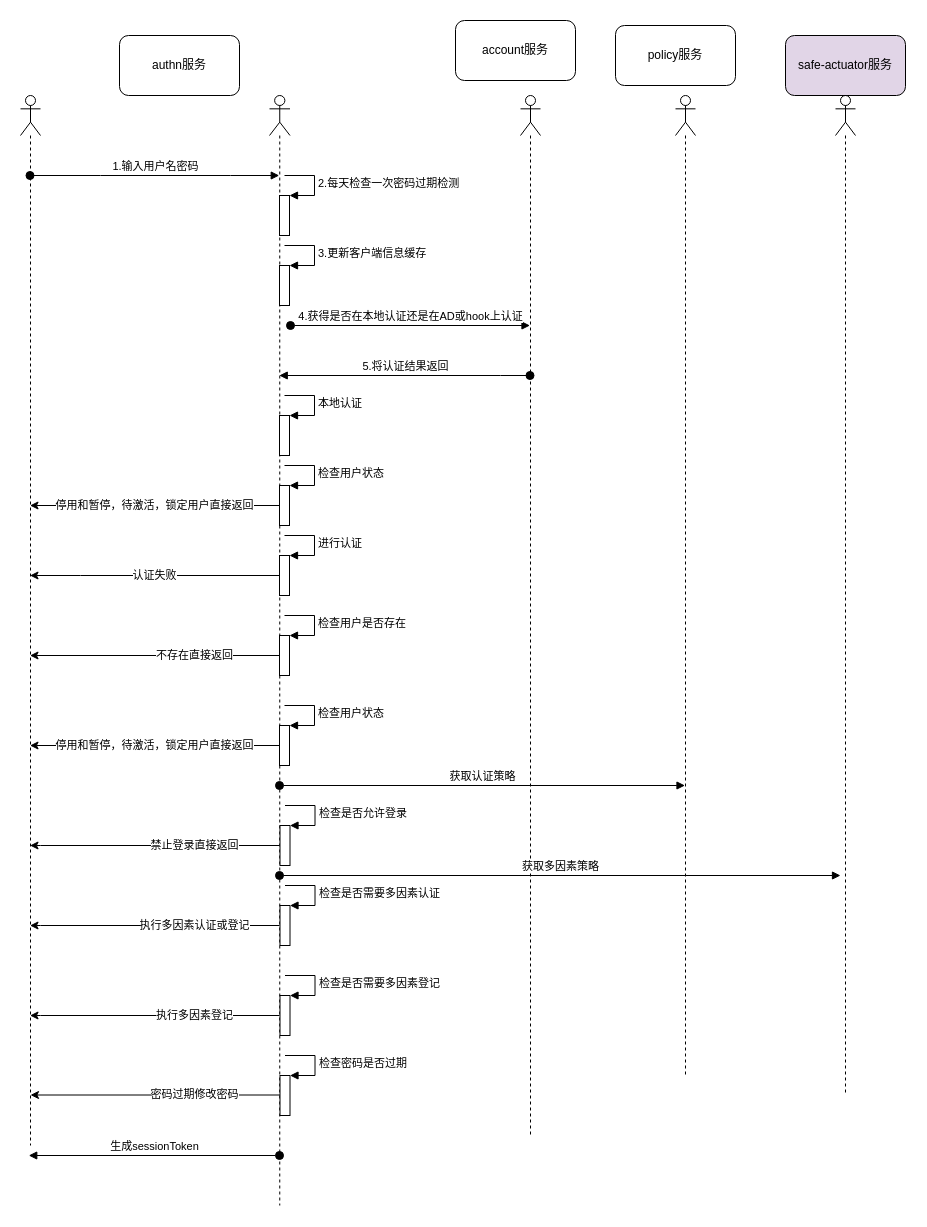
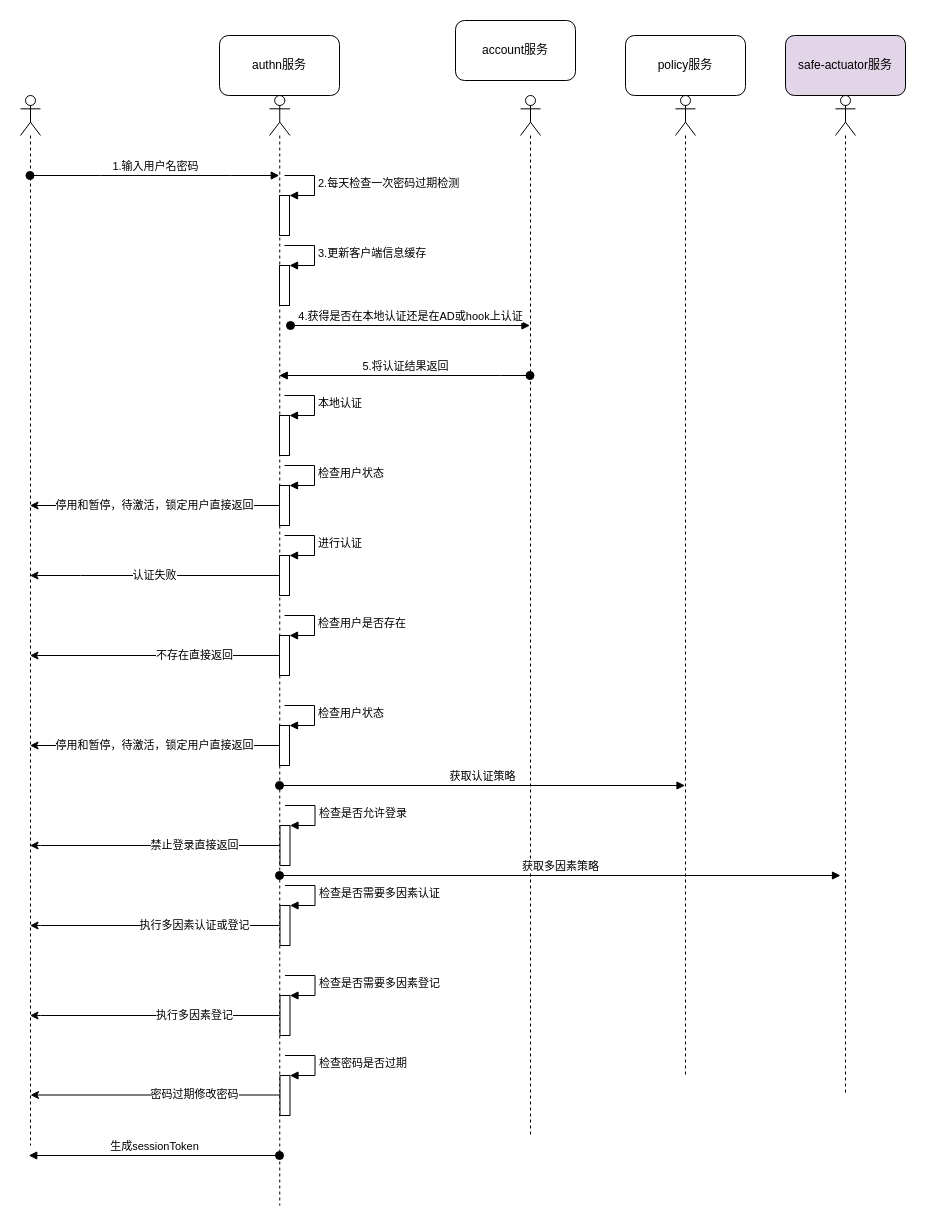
  <mxCell id="0" />
  <mxCell id="1" parent="0" />
  <mxCell id="2" value="" style="shape=umlLifeline;participant=umlActor;perimeter=lifelinePerimeter;whiteSpace=wrap;html=1;container=1;collapsible=0;recursiveResize=0;verticalAlign=top;spacingTop=36;outlineConnect=0;" vertex="1" parent="1"><mxGeometry x="20" y="95" width="20" height="1050" as="geometry" /></mxCell>
  <mxCell id="3" value="" style="shape=umlLifeline;participant=umlActor;perimeter=lifelinePerimeter;whiteSpace=wrap;html=1;container=1;collapsible=0;recursiveResize=0;verticalAlign=top;spacingTop=36;outlineConnect=0;" vertex="1" parent="1"><mxGeometry x="269" y="95" width="20.5" height="1110" as="geometry" /></mxCell>
  <mxCell id="4" value="" style="html=1;points=[];perimeter=orthogonalPerimeter;" vertex="1" parent="3"><mxGeometry x="10" y="100" width="10" height="40" as="geometry" /></mxCell>
  <mxCell id="5" value="&lt;span style=&quot;text-align: center;&quot;&gt;2.每天检查一次密码过期检测&lt;/span&gt;" style="edgeStyle=orthogonalEdgeStyle;html=1;align=left;spacingLeft=2;endArrow=block;rounded=0;entryX=1;entryY=0;" edge="1" target="4" parent="3"><mxGeometry relative="1" as="geometry"><mxPoint x="15" y="80" as="sourcePoint" /><Array as="points"><mxPoint x="45" y="80" /></Array></mxGeometry></mxCell>
  <mxCell id="6" value="" style="html=1;points=[];perimeter=orthogonalPerimeter;" vertex="1" parent="3"><mxGeometry x="10" y="170" width="10" height="40" as="geometry" /></mxCell>
  <mxCell id="7" value="3.更新客户端信息缓存" style="edgeStyle=orthogonalEdgeStyle;html=1;align=left;spacingLeft=2;endArrow=block;rounded=0;entryX=1;entryY=0;" edge="1" target="6" parent="3"><mxGeometry relative="1" as="geometry"><mxPoint x="15" y="150" as="sourcePoint" /><Array as="points"><mxPoint x="45" y="150" /></Array></mxGeometry></mxCell>
  <mxCell id="8" value="" style="html=1;points=[];perimeter=orthogonalPerimeter;" vertex="1" parent="3"><mxGeometry x="10" y="320" width="10" height="40" as="geometry" /></mxCell>
  <mxCell id="9" value="本地认证" style="edgeStyle=orthogonalEdgeStyle;html=1;align=left;spacingLeft=2;endArrow=block;rounded=0;entryX=1;entryY=0;" edge="1" parent="3" target="8"><mxGeometry relative="1" as="geometry"><mxPoint x="15" y="300" as="sourcePoint" /><Array as="points"><mxPoint x="45" y="300" /></Array></mxGeometry></mxCell>
  <mxCell id="10" value="" style="html=1;points=[];perimeter=orthogonalPerimeter;" vertex="1" parent="3"><mxGeometry x="10" y="390" width="10" height="40" as="geometry" /></mxCell>
  <mxCell id="11" value="检查用户状态" style="edgeStyle=orthogonalEdgeStyle;html=1;align=left;spacingLeft=2;endArrow=block;rounded=0;entryX=1;entryY=0;" edge="1" parent="3" target="10"><mxGeometry relative="1" as="geometry"><mxPoint x="15" y="370" as="sourcePoint" /><Array as="points"><mxPoint x="45" y="370" /></Array></mxGeometry></mxCell>
  <mxCell id="12" value="" style="html=1;points=[];perimeter=orthogonalPerimeter;" vertex="1" parent="3"><mxGeometry x="10" y="460" width="10" height="40" as="geometry" /></mxCell>
  <mxCell id="13" value="进行认证" style="edgeStyle=orthogonalEdgeStyle;html=1;align=left;spacingLeft=2;endArrow=block;rounded=0;entryX=1;entryY=0;" edge="1" parent="3" target="12"><mxGeometry relative="1" as="geometry"><mxPoint x="15" y="440" as="sourcePoint" /><Array as="points"><mxPoint x="45" y="440" /></Array></mxGeometry></mxCell>
  <mxCell id="14" value="" style="html=1;points=[];perimeter=orthogonalPerimeter;" vertex="1" parent="3"><mxGeometry x="10" y="540" width="10" height="40" as="geometry" /></mxCell>
  <mxCell id="15" value="检查用户是否存在" style="edgeStyle=orthogonalEdgeStyle;html=1;align=left;spacingLeft=2;endArrow=block;rounded=0;entryX=1;entryY=0;" edge="1" parent="3" target="14"><mxGeometry relative="1" as="geometry"><mxPoint x="15" y="520" as="sourcePoint" /><Array as="points"><mxPoint x="45" y="520" /></Array></mxGeometry></mxCell>
  <mxCell id="16" value="" style="html=1;verticalAlign=bottom;startArrow=oval;endArrow=block;startSize=8;rounded=0;" edge="1" parent="3"><mxGeometry x="-0.284" y="-280" relative="1" as="geometry"><mxPoint x="10.5" y="710" as="sourcePoint" /><mxPoint x="10" y="710" as="targetPoint" /><mxPoint as="offset" /></mxGeometry></mxCell>
  <mxCell id="17" value="" style="html=1;points=[];perimeter=orthogonalPerimeter;" vertex="1" parent="3"><mxGeometry x="10.5" y="730" width="10" height="40" as="geometry" /></mxCell>
  <mxCell id="18" value="检查是否允许登录" style="edgeStyle=orthogonalEdgeStyle;html=1;align=left;spacingLeft=2;endArrow=block;rounded=0;entryX=1;entryY=0;" edge="1" parent="3" target="17"><mxGeometry relative="1" as="geometry"><mxPoint x="15.5" y="710" as="sourcePoint" /><Array as="points"><mxPoint x="45.5" y="710" /></Array></mxGeometry></mxCell>
  <mxCell id="19" value="" style="html=1;verticalAlign=bottom;startArrow=oval;endArrow=block;startSize=8;rounded=0;" edge="1" parent="3"><mxGeometry x="-0.284" y="-280" relative="1" as="geometry"><mxPoint x="10.5" y="790" as="sourcePoint" /><mxPoint x="10" y="790" as="targetPoint" /><mxPoint as="offset" /></mxGeometry></mxCell>
  <mxCell id="20" value="" style="html=1;points=[];perimeter=orthogonalPerimeter;" vertex="1" parent="3"><mxGeometry x="10.5" y="810" width="10" height="40" as="geometry" /></mxCell>
  <mxCell id="21" value="检查是否需要多因素认证" style="edgeStyle=orthogonalEdgeStyle;html=1;align=left;spacingLeft=2;endArrow=block;rounded=0;entryX=1;entryY=0;" edge="1" parent="3" target="20"><mxGeometry relative="1" as="geometry"><mxPoint x="15.5" y="790" as="sourcePoint" /><Array as="points"><mxPoint x="45.5" y="790" /></Array></mxGeometry></mxCell>
  <mxCell id="22" value="" style="html=1;verticalAlign=bottom;startArrow=oval;endArrow=block;startSize=8;rounded=0;" edge="1" parent="3"><mxGeometry x="-0.284" y="-280" relative="1" as="geometry"><mxPoint x="10.5" y="880" as="sourcePoint" /><mxPoint x="10" y="880" as="targetPoint" /><mxPoint as="offset" /></mxGeometry></mxCell>
  <mxCell id="23" value="" style="html=1;points=[];perimeter=orthogonalPerimeter;" vertex="1" parent="3"><mxGeometry x="10.5" y="900" width="10" height="40" as="geometry" /></mxCell>
  <mxCell id="24" value="检查是否需要多因素登记" style="edgeStyle=orthogonalEdgeStyle;html=1;align=left;spacingLeft=2;endArrow=block;rounded=0;entryX=1;entryY=0;" edge="1" parent="3" target="23"><mxGeometry relative="1" as="geometry"><mxPoint x="15.5" y="880" as="sourcePoint" /><Array as="points"><mxPoint x="45.5" y="880" /></Array></mxGeometry></mxCell>
  <mxCell id="25" value="" style="html=1;verticalAlign=bottom;startArrow=oval;endArrow=block;startSize=8;rounded=0;" edge="1" parent="3"><mxGeometry x="-0.284" y="-280" relative="1" as="geometry"><mxPoint x="10.5" y="960" as="sourcePoint" /><mxPoint x="10" y="960" as="targetPoint" /><mxPoint as="offset" /></mxGeometry></mxCell>
  <mxCell id="26" value="" style="html=1;points=[];perimeter=orthogonalPerimeter;" vertex="1" parent="3"><mxGeometry x="10.5" y="980" width="10" height="40" as="geometry" /></mxCell>
  <mxCell id="27" value="检查密码是否过期" style="edgeStyle=orthogonalEdgeStyle;html=1;align=left;spacingLeft=2;endArrow=block;rounded=0;entryX=1;entryY=0;" edge="1" parent="3" target="26"><mxGeometry relative="1" as="geometry"><mxPoint x="15.5" y="960" as="sourcePoint" /><Array as="points"><mxPoint x="45.5" y="960" /></Array></mxGeometry></mxCell>
  <mxCell id="28" value="" style="shape=umlLifeline;participant=umlActor;perimeter=lifelinePerimeter;whiteSpace=wrap;html=1;container=1;collapsible=0;recursiveResize=0;verticalAlign=top;spacingTop=36;outlineConnect=0;" vertex="1" parent="1"><mxGeometry x="675" y="95" width="20" height="980" as="geometry" /></mxCell>
  <mxCell id="29" value="" style="shape=umlLifeline;participant=umlActor;perimeter=lifelinePerimeter;whiteSpace=wrap;html=1;container=1;collapsible=0;recursiveResize=0;verticalAlign=top;spacingTop=36;outlineConnect=0;" vertex="1" parent="1"><mxGeometry x="520" y="95" width="20" height="1040" as="geometry" /></mxCell>
  <mxCell id="30" value="" style="shape=umlLifeline;participant=umlActor;perimeter=lifelinePerimeter;whiteSpace=wrap;html=1;container=1;collapsible=0;recursiveResize=0;verticalAlign=top;spacingTop=36;outlineConnect=0;" vertex="1" parent="1"><mxGeometry x="835" y="95" width="20" height="1000" as="geometry" /></mxCell>
- <mxCell id="31" value="authn服务" style="rounded=1;whiteSpace=wrap;html=1;" vertex="1" parent="1"><mxGeometry x="119" y="35" width="120" height="60" as="geometry" /></mxCell>
+ <mxCell id="31" value="authn服务" style="rounded=1;whiteSpace=wrap;html=1;" vertex="1" parent="1"><mxGeometry x="219" y="35" width="120" height="60" as="geometry" /></mxCell>
  <mxCell id="32" value="account服务" style="rounded=1;whiteSpace=wrap;html=1;" vertex="1" parent="1"><mxGeometry x="455" y="20" width="120" height="60" as="geometry" /></mxCell>
- <mxCell id="33" value="policy服务" style="rounded=1;whiteSpace=wrap;html=1;" vertex="1" parent="1"><mxGeometry x="615" y="25" width="120" height="60" as="geometry" /></mxCell>
+ <mxCell id="33" value="policy服务" style="rounded=1;whiteSpace=wrap;html=1;" vertex="1" parent="1"><mxGeometry x="625" y="35" width="120" height="60" as="geometry" /></mxCell>
  <mxCell id="34" value="safe-actuator服务" style="rounded=1;whiteSpace=wrap;html=1;fillColor=#e1d5e7;" vertex="1" parent="1"><mxGeometry x="785" y="35" width="120" height="60" as="geometry" /></mxCell>
  <mxCell id="35" value="1.输入用户名密码" style="html=1;verticalAlign=bottom;startArrow=oval;endArrow=block;startSize=8;rounded=0;" edge="1" target="3" parent="1" source="2"><mxGeometry relative="1" as="geometry"><mxPoint x="50" y="175" as="sourcePoint" /><mxPoint x="110" y="175" as="targetPoint" /><Array as="points"><mxPoint x="100" y="175" /><mxPoint x="230" y="175" /></Array></mxGeometry></mxCell>
  <mxCell id="36" value="" style="html=1;verticalAlign=bottom;startArrow=oval;endArrow=block;startSize=8;rounded=0;" edge="1" parent="1"><mxGeometry relative="1" as="geometry"><mxPoint x="284" y="165" as="sourcePoint" /><mxPoint x="283.5" y="165" as="targetPoint" /></mxGeometry></mxCell>
  <mxCell id="37" value="4.获得是否在本地认证还是在AD或hook上认证" style="html=1;verticalAlign=bottom;startArrow=oval;endArrow=block;startSize=8;rounded=0;" edge="1" parent="1" target="29"><mxGeometry relative="1" as="geometry"><mxPoint x="290" y="325" as="sourcePoint" /><mxPoint x="449.5" y="325" as="targetPoint" /></mxGeometry></mxCell>
  <mxCell id="38" value="5.将认证结果返回" style="html=1;verticalAlign=bottom;startArrow=oval;endArrow=block;startSize=8;rounded=0;" edge="1" parent="1" source="29" target="3"><mxGeometry relative="1" as="geometry"><mxPoint x="260" y="335" as="sourcePoint" /><mxPoint x="539.5" y="335" as="targetPoint" /><Array as="points"><mxPoint x="500" y="375" /></Array></mxGeometry></mxCell>
  <mxCell id="39" style="edgeStyle=orthogonalEdgeStyle;rounded=0;orthogonalLoop=1;jettySize=auto;html=1;" edge="1" parent="1" source="14" target="2"><mxGeometry relative="1" as="geometry"><mxPoint x="50" y="655" as="targetPoint" /><Array as="points"><mxPoint x="40" y="655" /><mxPoint x="40" y="655" /></Array></mxGeometry></mxCell>
  <mxCell id="40" value="不存在直接返回" style="edgeLabel;html=1;align=center;verticalAlign=middle;resizable=0;points=[];" vertex="1" connectable="0" parent="39"><mxGeometry x="-0.31" y="-1" relative="1" as="geometry"><mxPoint as="offset" /></mxGeometry></mxCell>
  <mxCell id="41" value="认证失败" style="edgeStyle=orthogonalEdgeStyle;rounded=0;orthogonalLoop=1;jettySize=auto;html=1;" edge="1" parent="1" source="12" target="2"><mxGeometry relative="1" as="geometry"><Array as="points"><mxPoint x="80" y="575" /><mxPoint x="80" y="575" /></Array></mxGeometry></mxCell>
  <mxCell id="42" value="停用和暂停，待激活，锁定用户直接返回" style="edgeStyle=orthogonalEdgeStyle;rounded=0;orthogonalLoop=1;jettySize=auto;html=1;" edge="1" parent="1" source="44" target="2"><mxGeometry relative="1" as="geometry"><mxPoint x="240" y="743.5" as="sourcePoint" /><mxPoint x="39.5" y="743.5" as="targetPoint" /><Array as="points"><mxPoint x="80" y="745" /><mxPoint x="80" y="745" /></Array></mxGeometry></mxCell>
  <mxCell id="43" value="" style="html=1;verticalAlign=bottom;startArrow=oval;endArrow=block;startSize=8;rounded=0;" edge="1" parent="1" target="3"><mxGeometry x="-0.284" y="-280" relative="1" as="geometry"><mxPoint x="279" y="705" as="sourcePoint" /><mxPoint x="558.5" y="705" as="targetPoint" /><mxPoint as="offset" /></mxGeometry></mxCell>
  <mxCell id="44" value="" style="html=1;points=[];perimeter=orthogonalPerimeter;" vertex="1" parent="1"><mxGeometry x="279" y="725" width="10" height="40" as="geometry" /></mxCell>
  <mxCell id="45" value="检查用户状态" style="edgeStyle=orthogonalEdgeStyle;html=1;align=left;spacingLeft=2;endArrow=block;rounded=0;entryX=1;entryY=0;" edge="1" parent="1" target="44"><mxGeometry relative="1" as="geometry"><mxPoint x="284" y="705" as="sourcePoint" /><Array as="points"><mxPoint x="314" y="705" /></Array></mxGeometry></mxCell>
  <mxCell id="46" value="获取认证策略" style="html=1;verticalAlign=bottom;startArrow=oval;endArrow=block;startSize=8;rounded=0;" edge="1" parent="1" target="28"><mxGeometry relative="1" as="geometry"><mxPoint x="279" y="785" as="sourcePoint" /><mxPoint x="528" y="785" as="targetPoint" /><Array as="points"><mxPoint x="349.5" y="785" /><mxPoint x="479.5" y="785" /></Array></mxGeometry></mxCell>
  <mxCell id="47" style="edgeStyle=orthogonalEdgeStyle;rounded=0;orthogonalLoop=1;jettySize=auto;html=1;" edge="1" parent="1"><mxGeometry relative="1" as="geometry"><mxPoint x="279" y="845" as="sourcePoint" /><mxPoint x="29.5" y="845" as="targetPoint" /><Array as="points"><mxPoint x="40" y="845" /><mxPoint x="40" y="845" /></Array></mxGeometry></mxCell>
  <mxCell id="48" value="禁止登录直接返回" style="edgeLabel;html=1;align=center;verticalAlign=middle;resizable=0;points=[];" vertex="1" connectable="0" parent="47"><mxGeometry x="-0.31" y="-1" relative="1" as="geometry"><mxPoint as="offset" /></mxGeometry></mxCell>
  <mxCell id="49" style="edgeStyle=orthogonalEdgeStyle;rounded=0;orthogonalLoop=1;jettySize=auto;html=1;" edge="1" parent="1"><mxGeometry relative="1" as="geometry"><mxPoint x="279" y="925" as="sourcePoint" /><mxPoint x="29.5" y="925" as="targetPoint" /><Array as="points"><mxPoint x="40" y="925" /><mxPoint x="40" y="925" /></Array></mxGeometry></mxCell>
  <mxCell id="50" value="执行多因素认证或登记" style="edgeLabel;html=1;align=center;verticalAlign=middle;resizable=0;points=[];" vertex="1" connectable="0" parent="49"><mxGeometry x="-0.31" y="-1" relative="1" as="geometry"><mxPoint as="offset" /></mxGeometry></mxCell>
  <mxCell id="51" style="edgeStyle=orthogonalEdgeStyle;rounded=0;orthogonalLoop=1;jettySize=auto;html=1;" edge="1" parent="1"><mxGeometry relative="1" as="geometry"><mxPoint x="279" y="1015" as="sourcePoint" /><mxPoint x="29.5" y="1015" as="targetPoint" /><Array as="points"><mxPoint x="40" y="1015" /><mxPoint x="40" y="1015" /></Array></mxGeometry></mxCell>
  <mxCell id="52" value="执行多因素登记" style="edgeLabel;html=1;align=center;verticalAlign=middle;resizable=0;points=[];" vertex="1" connectable="0" parent="51"><mxGeometry x="-0.31" y="-1" relative="1" as="geometry"><mxPoint as="offset" /></mxGeometry></mxCell>
  <mxCell id="53" style="edgeStyle=orthogonalEdgeStyle;rounded=0;orthogonalLoop=1;jettySize=auto;html=1;" edge="1" parent="1"><mxGeometry relative="1" as="geometry"><mxPoint x="279.5" y="1094.5" as="sourcePoint" /><mxPoint x="30" y="1094.5" as="targetPoint" /><Array as="points"><mxPoint x="40.5" y="1094.5" /><mxPoint x="40.5" y="1094.5" /></Array></mxGeometry></mxCell>
  <mxCell id="54" value="密码过期修改密码" style="edgeLabel;html=1;align=center;verticalAlign=middle;resizable=0;points=[];" vertex="1" connectable="0" parent="53"><mxGeometry x="-0.31" y="-1" relative="1" as="geometry"><mxPoint as="offset" /></mxGeometry></mxCell>
  <mxCell id="55" value="生成sessionToken" style="html=1;verticalAlign=bottom;startArrow=oval;endArrow=block;startSize=8;rounded=0;" edge="1" parent="1"><mxGeometry relative="1" as="geometry"><mxPoint x="279" y="1155" as="sourcePoint" /><mxPoint x="28.25" y="1155" as="targetPoint" /><Array as="points"><mxPoint x="249.5" y="1155" /></Array></mxGeometry></mxCell>
  <mxCell id="56" value="获取多因素策略" style="html=1;verticalAlign=bottom;startArrow=oval;endArrow=block;startSize=8;rounded=0;" edge="1" parent="1"><mxGeometry relative="1" as="geometry"><mxPoint x="279" y="875" as="sourcePoint" /><mxPoint x="840" y="875" as="targetPoint" /><Array as="points"><mxPoint x="349.5" y="875" /><mxPoint x="479.5" y="875" /></Array></mxGeometry></mxCell>
  <mxCell id="57" value="停用和暂停，待激活，锁定用户直接返回" style="edgeStyle=orthogonalEdgeStyle;rounded=0;orthogonalLoop=1;jettySize=auto;html=1;" edge="1" parent="1" source="10" target="2"><mxGeometry relative="1" as="geometry"><mxPoint x="289" y="755" as="sourcePoint" /><mxPoint x="39.5" y="755" as="targetPoint" /><Array as="points"><mxPoint x="100" y="505" /><mxPoint x="100" y="505" /></Array></mxGeometry></mxCell>
